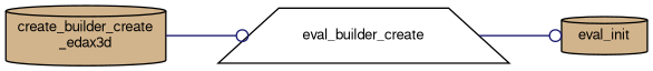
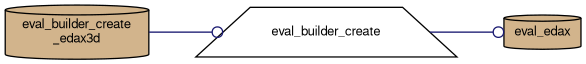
  digraph {
    rankdir=LR
    node [color=black fillcolor=tan fontname=FreeSans fontsize=10 shape=cylinder style=filled]
    edge [arrowhead=odot color=midnightblue fontname=FreeSans fontsize=10 labelfontname=FreeSans labelfontsize=10 style=solid]
-   n1 [fontcolor=black height=0.2 label="create_builder_create\l_edax3d" width=0.4]
+   n1 [fontcolor=black height=0.2 label="eval_builder_create\l_edax3d" width=0.4]
    n2 [fillcolor=white height=0.2 label=eval_builder_create shape=trapezium width=0.4]
-   n3 [height=0.2 label=eval_init width=0.4]
+   n3 [height=0.2 label=eval_edax width=0.4]
    n1 -> n2
    n2 -> n3
  }
